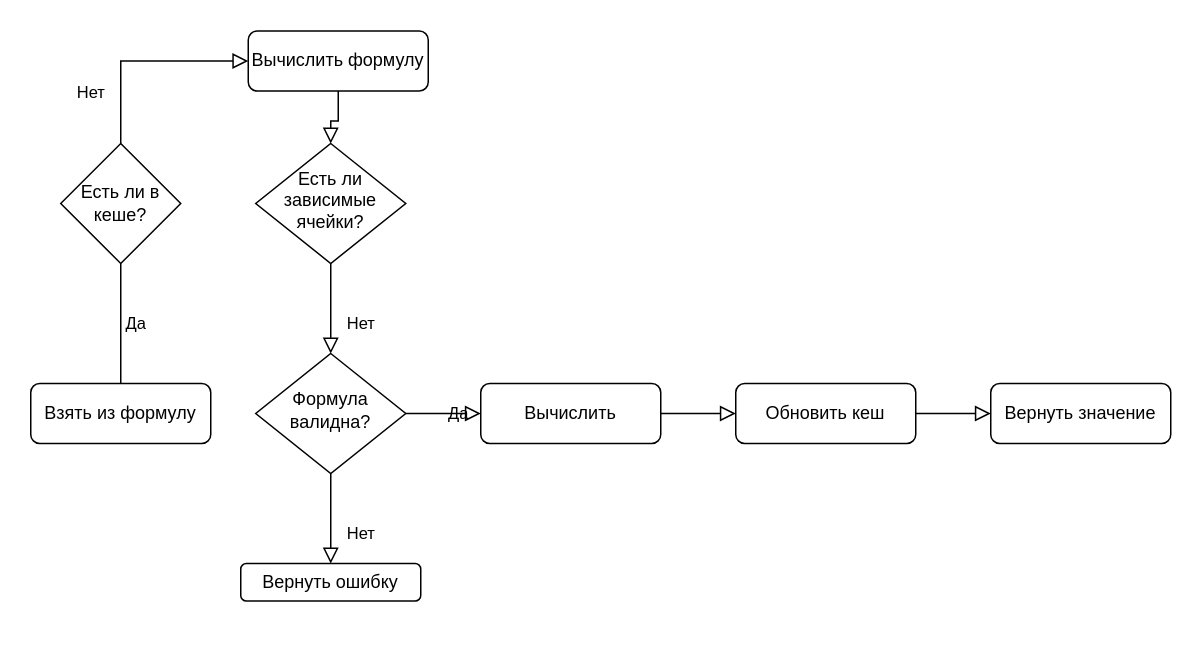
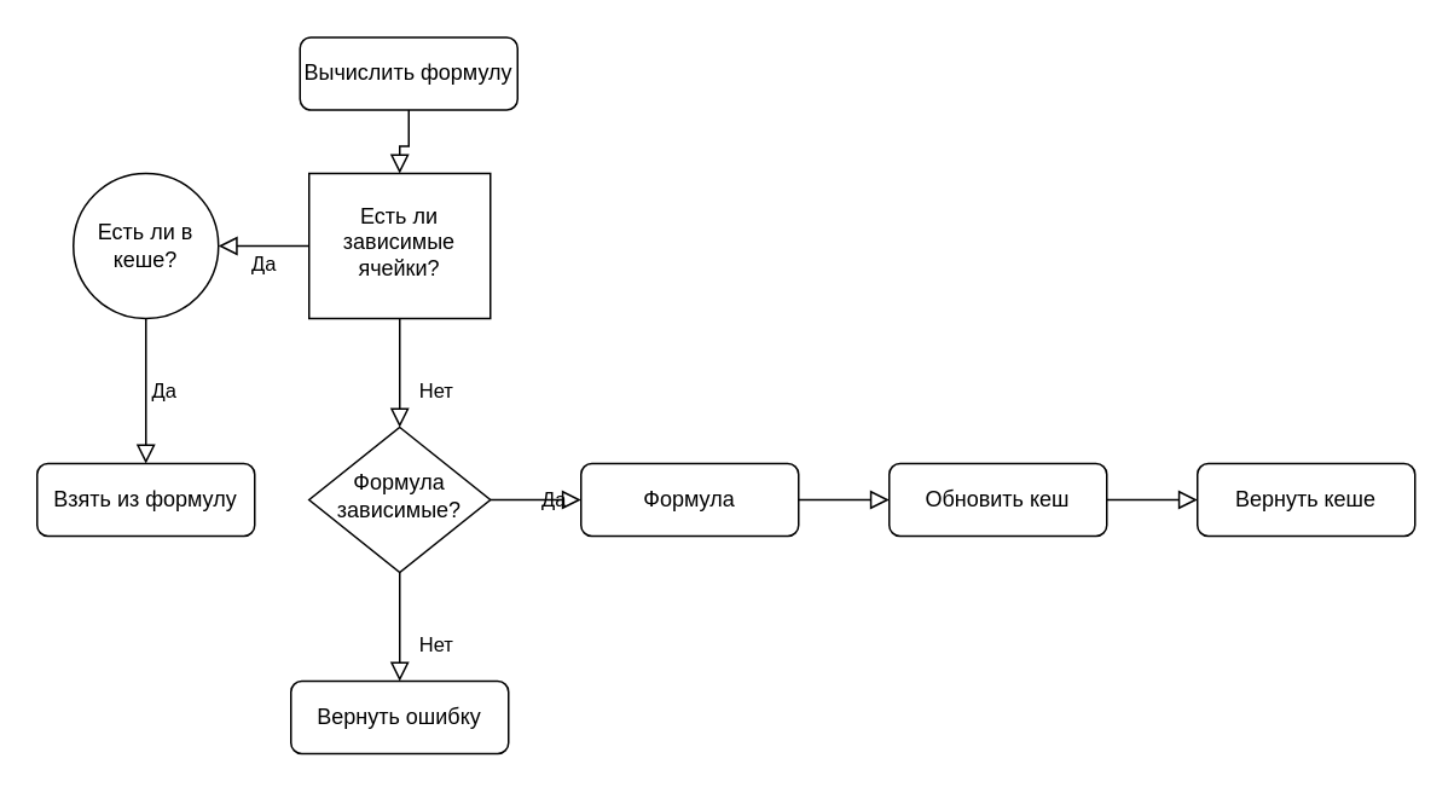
  <mxCell id="0" />
  <mxCell id="1" parent="0" />
  <mxCell id="2" value="" style="rounded=0;html=1;jettySize=auto;orthogonalLoop=1;fontSize=11;endArrow=block;endFill=0;endSize=8;strokeWidth=1;shadow=0;labelBackgroundColor=none;edgeStyle=orthogonalEdgeStyle;entryX=0.5;entryY=0;entryDx=0;entryDy=0;entryPerimeter=0;" parent="1" source="3" target="6" edge="1"><mxGeometry relative="1" as="geometry"><mxPoint x="220" y="95" as="targetPoint" /></mxGeometry></mxCell>
  <mxCell id="3" value="Вычислить формулу" style="rounded=1;whiteSpace=wrap;html=1;fontSize=12;glass=0;strokeWidth=1;shadow=0;" parent="1" vertex="1"><mxGeometry x="165" y="20" width="120" height="40" as="geometry" /></mxCell>
  <mxCell id="4" value="Нет" style="rounded=0;html=1;jettySize=auto;orthogonalLoop=1;fontSize=11;endArrow=block;endFill=0;endSize=8;strokeWidth=1;shadow=0;labelBackgroundColor=none;edgeStyle=orthogonalEdgeStyle;" edge="1" parent="1" source="6"><mxGeometry x="0.333" y="20" relative="1" as="geometry"><mxPoint as="offset" /><mxPoint x="220" y="235" as="targetPoint" /></mxGeometry></mxCell>
- <mxCell id="6" value="Есть ли зависимые ячейки?" style="rhombus;whiteSpace=wrap;html=1;shadow=0;fontFamily=Helvetica;fontSize=12;align=center;strokeWidth=1;spacing=6;spacingTop=-4;" vertex="1" parent="1"><mxGeometry x="170" y="95" width="100" height="80" as="geometry" /></mxCell>
+ <mxCell id="5" value="Да" style="edgeStyle=orthogonalEdgeStyle;rounded=0;html=1;jettySize=auto;orthogonalLoop=1;fontSize=11;endArrow=block;endFill=0;endSize=8;strokeWidth=1;shadow=0;labelBackgroundColor=none;entryX=1;entryY=0.5;entryDx=0;entryDy=0;" edge="1" parent="1" source="6" target="16"><mxGeometry y="10" relative="1" as="geometry"><mxPoint as="offset" /><mxPoint x="320" y="135" as="targetPoint" /></mxGeometry></mxCell>
+ <mxCell id="6" value="Есть ли зависимые ячейки?" style="whiteSpace=wrap;html=1;shadow=0;fontFamily=Helvetica;fontSize=12;align=center;strokeWidth=1;spacing=6;spacingTop=-4;rounded=0;" vertex="1" parent="1"><mxGeometry x="170" y="95" width="100" height="80" as="geometry" /></mxCell>
  <mxCell id="7" value="Нет" style="rounded=0;html=1;jettySize=auto;orthogonalLoop=1;fontSize=11;endArrow=block;endFill=0;endSize=8;strokeWidth=1;shadow=0;labelBackgroundColor=none;edgeStyle=orthogonalEdgeStyle;" edge="1" parent="1" source="9" target="10"><mxGeometry x="0.333" y="20" relative="1" as="geometry"><mxPoint as="offset" /></mxGeometry></mxCell>
  <mxCell id="8" value="Да" style="edgeStyle=orthogonalEdgeStyle;rounded=0;html=1;jettySize=auto;orthogonalLoop=1;fontSize=11;endArrow=block;endFill=0;endSize=8;strokeWidth=1;shadow=0;labelBackgroundColor=none;" edge="1" parent="1" source="9"><mxGeometry y="10" relative="1" as="geometry"><mxPoint as="offset" /><mxPoint x="320" y="275" as="targetPoint" /></mxGeometry></mxCell>
- <mxCell id="9" value="Формула валидна?" style="rhombus;whiteSpace=wrap;html=1;shadow=0;fontFamily=Helvetica;fontSize=12;align=center;strokeWidth=1;spacing=6;spacingTop=-4;" vertex="1" parent="1"><mxGeometry x="170" y="235" width="100" height="80" as="geometry" /></mxCell>
- <mxCell id="10" value="Вернуть ошибку" style="rounded=1;whiteSpace=wrap;html=1;fontSize=12;glass=0;strokeWidth=1;shadow=0;" vertex="1" parent="1"><mxGeometry x="160" y="375" width="120" height="25" as="geometry" /></mxCell>
- <mxCell id="11" value="Вычислить" style="rounded=1;whiteSpace=wrap;html=1;fontSize=12;glass=0;strokeWidth=1;shadow=0;" vertex="1" parent="1"><mxGeometry x="320" y="255" width="120" height="40" as="geometry" /></mxCell>
+ <mxCell id="9" value="Формула зависимые?" style="rhombus;whiteSpace=wrap;html=1;shadow=0;fontFamily=Helvetica;fontSize=12;align=center;strokeWidth=1;spacing=6;spacingTop=-4;" vertex="1" parent="1"><mxGeometry x="170" y="235" width="100" height="80" as="geometry" /></mxCell>
+ <mxCell id="10" value="Вернуть ошибку" style="rounded=1;whiteSpace=wrap;html=1;fontSize=12;glass=0;strokeWidth=1;shadow=0;" vertex="1" parent="1"><mxGeometry x="160" y="375" width="120" height="40" as="geometry" /></mxCell>
+ <mxCell id="11" value="Формула" style="rounded=1;whiteSpace=wrap;html=1;fontSize=12;glass=0;strokeWidth=1;shadow=0;" vertex="1" parent="1"><mxGeometry x="320" y="255" width="120" height="40" as="geometry" /></mxCell>
  <mxCell id="12" value="" style="edgeStyle=orthogonalEdgeStyle;rounded=0;html=1;jettySize=auto;orthogonalLoop=1;fontSize=11;endArrow=block;endFill=0;endSize=8;strokeWidth=1;shadow=0;labelBackgroundColor=none;" edge="1" parent="1"><mxGeometry y="10" relative="1" as="geometry"><mxPoint as="offset" /><mxPoint x="440" y="275" as="sourcePoint" /><mxPoint x="490" y="275" as="targetPoint" /></mxGeometry></mxCell>
  <mxCell id="13" value="Обновить кеш" style="rounded=1;whiteSpace=wrap;html=1;fontSize=12;glass=0;strokeWidth=1;shadow=0;" vertex="1" parent="1"><mxGeometry x="490" y="255" width="120" height="40" as="geometry" /></mxCell>
  <mxCell id="14" value="" style="edgeStyle=orthogonalEdgeStyle;rounded=0;html=1;jettySize=auto;orthogonalLoop=1;fontSize=11;endArrow=block;endFill=0;endSize=8;strokeWidth=1;shadow=0;labelBackgroundColor=none;" edge="1" parent="1"><mxGeometry y="10" relative="1" as="geometry"><mxPoint as="offset" /><mxPoint x="610" y="275" as="sourcePoint" /><mxPoint x="660" y="275" as="targetPoint" /></mxGeometry></mxCell>
- <mxCell id="15" value="Вернуть значение" style="rounded=1;whiteSpace=wrap;html=1;fontSize=12;glass=0;strokeWidth=1;shadow=0;" vertex="1" parent="1"><mxGeometry x="660" y="255" width="120" height="40" as="geometry" /></mxCell>
- <mxCell id="16" value="Есть ли в кеше?" style="rhombus;whiteSpace=wrap;html=1;" vertex="1" parent="1"><mxGeometry x="40" y="95" width="80" height="80" as="geometry" /></mxCell>
- <mxCell id="17" value="Да" style="edgeStyle=orthogonalEdgeStyle;rounded=0;html=1;jettySize=auto;orthogonalLoop=1;fontSize=11;endArrow=none;endFill=0;endSize=8;strokeWidth=1;shadow=0;labelBackgroundColor=none;entryX=0.5;entryY=0;entryDx=0;entryDy=0;exitX=0.5;exitY=1;exitDx=0;exitDy=0;" edge="1" parent="1" source="16" target="18"><mxGeometry y="10" relative="1" as="geometry"><mxPoint as="offset" /><mxPoint x="430" y="135" as="sourcePoint" /><mxPoint x="450" y="134.5" as="targetPoint" /><Array as="points"><mxPoint x="80" y="255" /></Array></mxGeometry></mxCell>
+ <mxCell id="15" value="Вернуть кеше" style="rounded=1;whiteSpace=wrap;html=1;fontSize=12;glass=0;strokeWidth=1;shadow=0;" vertex="1" parent="1"><mxGeometry x="660" y="255" width="120" height="40" as="geometry" /></mxCell>
+ <mxCell id="16" value="Есть ли в кеше?" style="ellipse;whiteSpace=wrap;html=1;" vertex="1" parent="1"><mxGeometry x="40" y="95" width="80" height="80" as="geometry" /></mxCell>
+ <mxCell id="17" value="Да" style="edgeStyle=orthogonalEdgeStyle;rounded=0;html=1;jettySize=auto;orthogonalLoop=1;fontSize=11;endArrow=block;endFill=0;endSize=8;strokeWidth=1;shadow=0;labelBackgroundColor=none;entryX=0.5;entryY=0;entryDx=0;entryDy=0;exitX=0.5;exitY=1;exitDx=0;exitDy=0;" edge="1" parent="1" source="16" target="18"><mxGeometry y="10" relative="1" as="geometry"><mxPoint as="offset" /><mxPoint x="430" y="135" as="sourcePoint" /><mxPoint x="450" y="134.5" as="targetPoint" /><Array as="points"><mxPoint x="80" y="255" /></Array></mxGeometry></mxCell>
  <mxCell id="18" value="Взять из формулу" style="rounded=1;whiteSpace=wrap;html=1;fontSize=12;glass=0;strokeWidth=1;shadow=0;" vertex="1" parent="1"><mxGeometry x="20" y="255" width="120" height="40" as="geometry" /></mxCell>
- <mxCell id="19" value="Нет" style="edgeStyle=orthogonalEdgeStyle;rounded=0;html=1;jettySize=auto;orthogonalLoop=1;fontSize=11;endArrow=block;endFill=0;endSize=8;strokeWidth=1;shadow=0;labelBackgroundColor=none;exitX=0.5;exitY=0;exitDx=0;exitDy=0;entryX=0;entryY=0.5;entryDx=0;entryDy=0;" edge="1" parent="1" source="16" target="3"><mxGeometry x="-0.509" y="20" relative="1" as="geometry"><mxPoint as="offset" /><mxPoint x="280" y="405" as="sourcePoint" /><mxPoint x="330" y="405" as="targetPoint" /></mxGeometry></mxCell>
